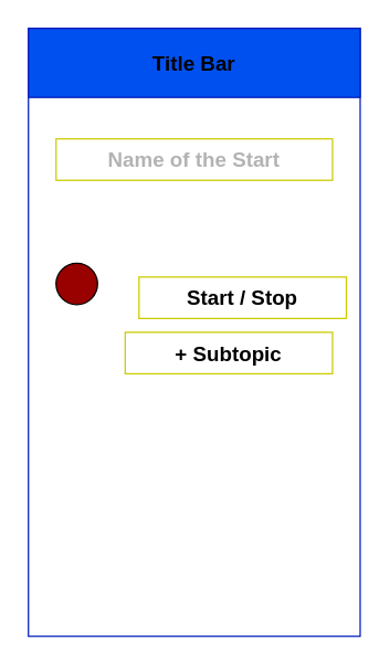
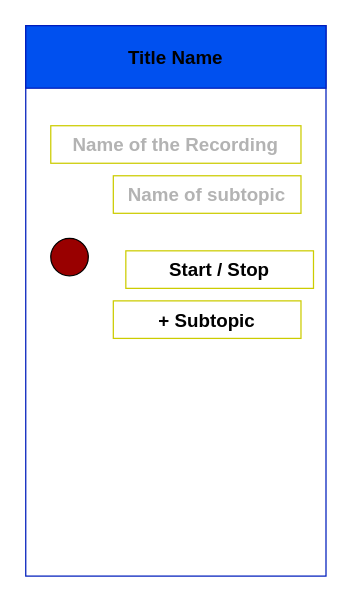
  <mxCell id="0" />
  <mxCell id="1" parent="0" />
  <mxCell id="2" value="" style="rounded=0;whiteSpace=wrap;html=1;fillColor=#FFFFFF;strokeColor=#001DBC;fontColor=#ffffff;" vertex="1" parent="1"><mxGeometry x="20" y="20" width="240" height="440" as="geometry" /></mxCell>
- <mxCell id="3" value="&lt;font style=&quot;font-size: 15px&quot; color=&quot;#000000&quot;&gt;&lt;b&gt;Title Bar&lt;/b&gt;&lt;/font&gt;" style="rounded=0;whiteSpace=wrap;html=1;fillColor=#0050ef;strokeColor=#001DBC;fontColor=#ffffff;" vertex="1" parent="1"><mxGeometry x="20" y="20" width="240" height="50" as="geometry" /></mxCell>
- <mxCell id="4" value="&lt;font style=&quot;font-size: 15px&quot; color=&quot;#b3b3b3&quot;&gt;&lt;b&gt;Name of the Start&lt;/b&gt;&lt;/font&gt;" style="rounded=0;whiteSpace=wrap;html=1;fillColor=#FFFFFF;strokeColor=#CCCC00;" vertex="1" parent="1"><mxGeometry x="40" y="100" width="200" height="30" as="geometry" /></mxCell>
+ <mxCell id="3" value="&lt;font style=&quot;font-size: 15px&quot; color=&quot;#000000&quot;&gt;&lt;b&gt;Title Name&lt;/b&gt;&lt;/font&gt;" style="rounded=0;whiteSpace=wrap;html=1;fillColor=#0050ef;strokeColor=#001DBC;fontColor=#ffffff;" vertex="1" parent="1"><mxGeometry x="20" y="20" width="240" height="50" as="geometry" /></mxCell>
+ <mxCell id="4" value="&lt;font style=&quot;font-size: 15px&quot; color=&quot;#b3b3b3&quot;&gt;&lt;b&gt;Name of the Recording&lt;/b&gt;&lt;/font&gt;" style="rounded=0;whiteSpace=wrap;html=1;fillColor=#FFFFFF;strokeColor=#CCCC00;" vertex="1" parent="1"><mxGeometry x="40" y="100" width="200" height="30" as="geometry" /></mxCell>
  <mxCell id="5" value="&lt;font style=&quot;font-size: 15px&quot; color=&quot;#000000&quot;&gt;&lt;b&gt;Start / Stop&lt;/b&gt;&lt;/font&gt;" style="rounded=0;whiteSpace=wrap;html=1;fillColor=#FFFFFF;strokeColor=#CCCC00;" vertex="1" parent="1"><mxGeometry x="100" y="200" width="150" height="30" as="geometry" /></mxCell>
  <mxCell id="6" value="" style="ellipse;whiteSpace=wrap;html=1;aspect=fixed;fillColor=#990000;" vertex="1" parent="1"><mxGeometry x="40" y="190" width="30" height="30" as="geometry" /></mxCell>
  <mxCell id="7" value="&lt;font style=&quot;font-size: 15px&quot; color=&quot;#000000&quot;&gt;&lt;b&gt;+ Subtopic&lt;/b&gt;&lt;/font&gt;" style="rounded=0;whiteSpace=wrap;html=1;fillColor=#FFFFFF;strokeColor=#CCCC00;" vertex="1" parent="1"><mxGeometry x="90" y="240" width="150" height="30" as="geometry" /></mxCell>
+ <mxCell id="8" value="&lt;font style=&quot;font-size: 15px&quot; color=&quot;#b3b3b3&quot;&gt;&lt;b&gt;Name of subtopic&lt;/b&gt;&lt;/font&gt;" style="rounded=0;whiteSpace=wrap;html=1;fillColor=#FFFFFF;strokeColor=#CCCC00;" vertex="1" parent="1"><mxGeometry x="90" y="140" width="150" height="30" as="geometry" /></mxCell>
